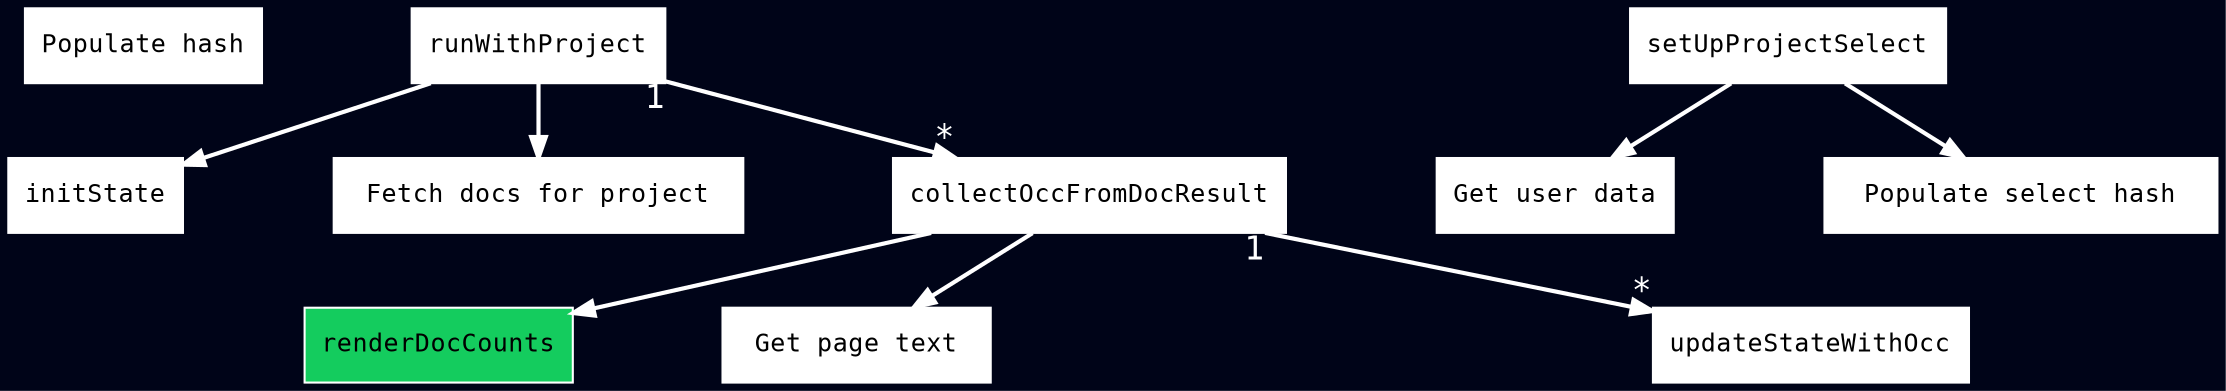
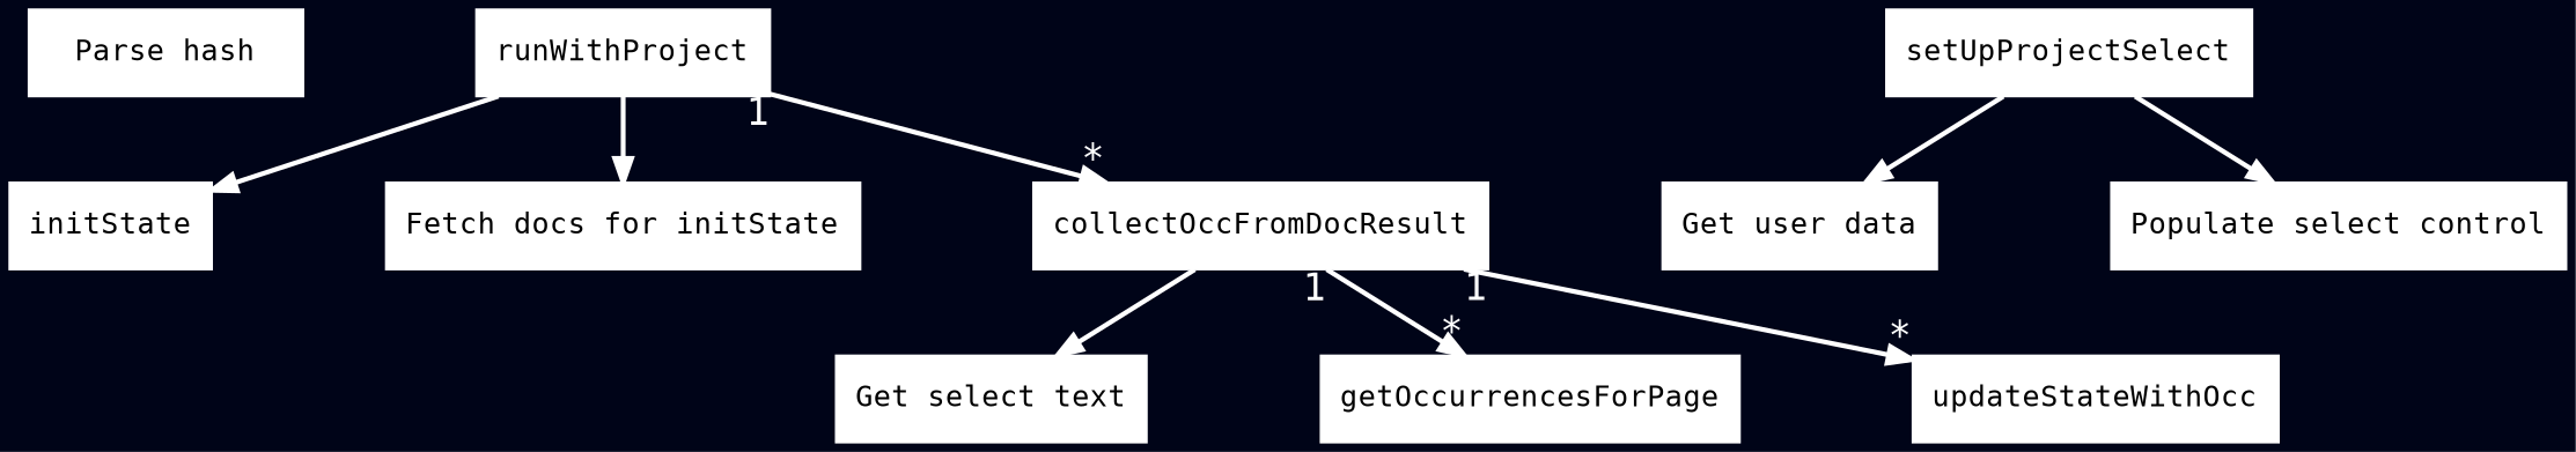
  digraph {
    bgcolor="#000418"
    fontname="DejaVu Sans Mono"
    fontsize=12
    nodesep=1
    penwidth=2
    root=init
    node [color="#ffffff" fontname="DejaVu Sans Mono" fontsize=12 shape=rectangle style=filled]
    edge [color="#ffffff" fontcolor="#ffffff" fontname="DejaVu Sans Mono" fontsize=16 penwidth=2]
-   "Parse hash" [label="Populate hash"]
+   "Parse hash"
    runWithProject
    initState
-   "Fetch docs for project"
+   "Fetch docs for project" [label="Fetch docs for initState"]
    collectOccFromDocResult
    setUpProjectSelect
    "Get user data"
-   "Populate select control" [label="Populate select hash"]
-   renderDocCounts [fillcolor="0.4 0.9 0.8"]
-   "Get page text"
+   "Populate select control"
+   "Get page text" [label="Get select text"]
+   getOccurrencesForPage
    updateStateWithOcc
    runWithProject -> initState
    runWithProject -> "Fetch docs for project"
    runWithProject -> collectOccFromDocResult [headlabel="*" taillabel=1]
-   collectOccFromDocResult -> renderDocCounts
    collectOccFromDocResult -> "Get page text"
+   collectOccFromDocResult -> getOccurrencesForPage [headlabel="*" taillabel=1]
    collectOccFromDocResult -> updateStateWithOcc [headlabel="*" taillabel=1]
    setUpProjectSelect -> "Get user data"
    setUpProjectSelect -> "Populate select control"
  }
